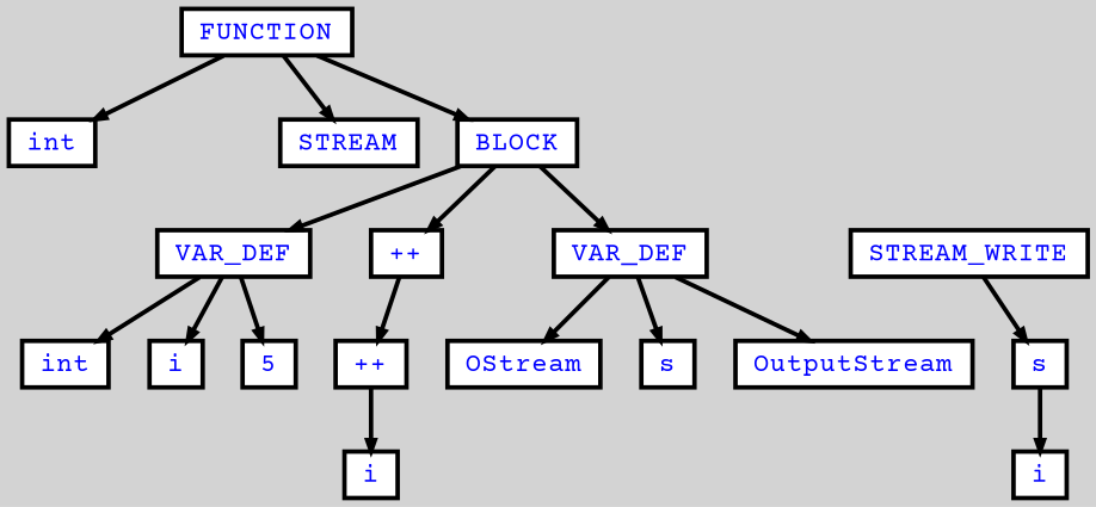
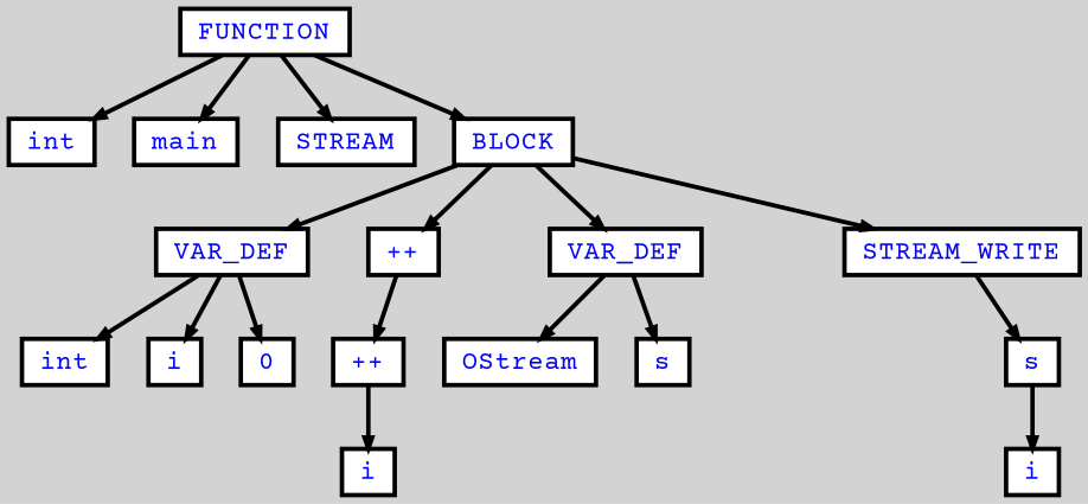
  digraph {
    bgcolor=lightgrey
    fontname="Courier Prime"
    ordering=out
    ranksep=.4
    node [color=black fillcolor=white fixedsize=false fontcolor=blue fontname="Courier Prime" fontsize=12 shape=box style="filled, solid, bold"]
    edge [arrowsize=.5 color=black fontname="Courier Prime" style=bold]
    n1 [height=.25 label=FUNCTION width=.25]
    n2 [height=.25 label=int width=.25]
+   n3 [height=.25 label=main width=.25]
    n4 [height=.25 label=STREAM width=.25]
    n5 [height=.25 label=BLOCK width=.25]
    n6 [height=.25 label=VAR_DEF width=.25]
    n7 [height=.25 label="++" width=.25]
    n8 [height=.25 label=VAR_DEF width=.25]
    n9 [height=.25 label=STREAM_WRITE width=.25]
    n10 [height=.25 label=int width=.25]
    n11 [height=.25 label=i width=.25]
-   n12 [height=.25 label=5 width=.25]
+   n12 [height=.25 label=0 width=.25]
    n13 [height=.25 label="++" width=.25]
    n14 [height=.25 label=OStream width=.25]
    n15 [height=.25 label=s width=.25]
-   n16 [height=.25 label=OutputStream width=.25]
    n17 [height=.25 label=s width=.25]
    n18 [height=.25 label=i width=.25]
    n19 [height=.25 label=i width=.25]
    n1 -> n2
+   n1 -> n3
    n1 -> n4
    n1 -> n5
    n5 -> n6
    n5 -> n7
    n5 -> n8
+   n5 -> n9
    n6 -> n10
    n6 -> n11
    n6 -> n12
    n7 -> n13
    n8 -> n14
    n8 -> n15
-   n8 -> n16
    n9 -> n17
    n13 -> n18
    n17 -> n19
  }
